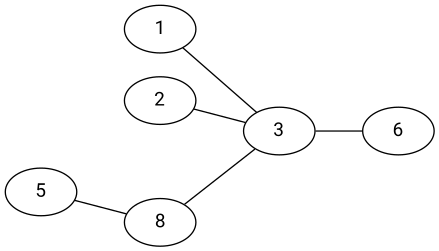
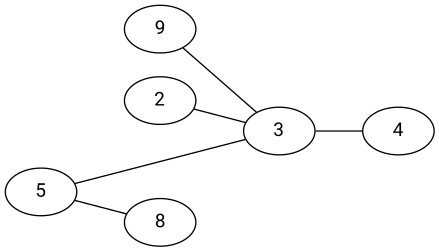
  graph {
    fontname="Roboto Mono"
    optimal=6
    rankdir=LR
    node [fontname="Roboto Mono" weight=2]
    edge [fontname="Roboto Mono"]
-   1 [weight=""]
+   1 [label=9 weight=""]
    3 [weight=3]
    2 [weight=""]
-   4 [label=6]
+   4
    n5 [label=8]
    5
    1 -- 3
    3 -- 4
    2 -- 3
-   n5 -- 3
+   5 -- 3
    5 -- n5
  }
